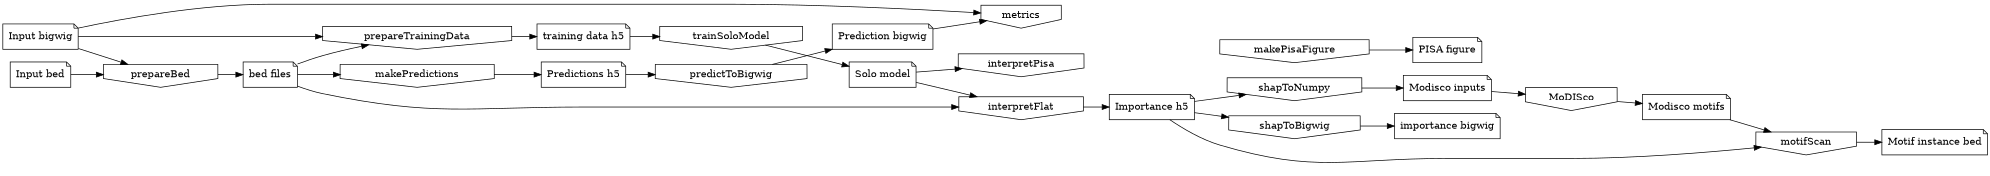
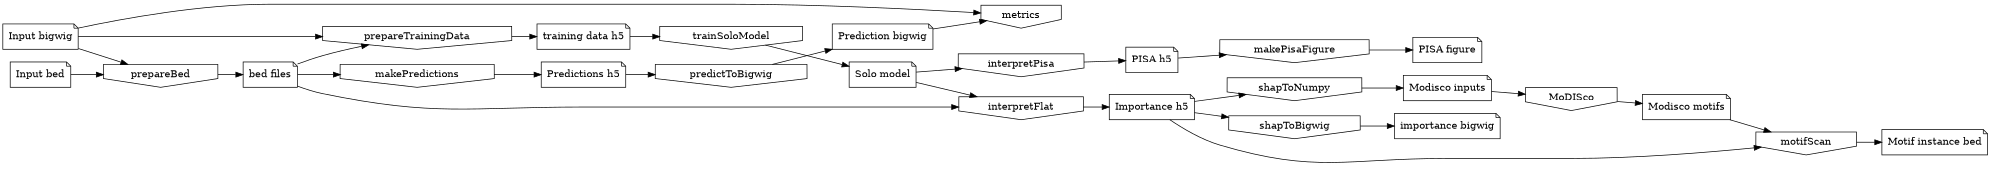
  digraph {
    rankdir=LR
    node [shape=note]
    n1 [label="Input bed"]
    n2 [label=prepareBed shape=invhouse]
    n3 [label="bed files"]
    n4 [label="Input bigwig"]
    n5 [label=prepareTrainingData shape=invhouse]
    n6 [label=metrics shape=invhouse]
    n7 [label="training data h5"]
    n8 [label=makePredictions shape=invhouse]
    n9 [label=interpretFlat shape=invhouse]
    n10 [label="Predictions h5"]
    n11 [label="Importance h5"]
    n12 [label=trainSoloModel shape=invhouse]
    n13 [label="Solo model"]
    n14 [label=interpretPisa shape=invhouse]
+   n15 [label="PISA h5"]
    n16 [label=predictToBigwig shape=invhouse]
    n17 [label="Prediction bigwig"]
    n18 [label=shapToNumpy shape=invhouse]
    n19 [label=shapToBigwig shape=invhouse]
    n20 [label=motifScan shape=invhouse]
    n21 [label="Modisco inputs"]
    n22 [label="importance bigwig"]
    n23 [label="Motif instance bed"]
    n24 [label=makePisaFigure shape=invhouse]
    n25 [label="PISA figure"]
    n26 [label=MoDISco shape=invhouse]
    n27 [label="Modisco motifs"]
    n1 -> n2
    n2 -> n3
    n3 -> n5
    n3 -> n8
    n3 -> n9
    n4 -> n2
    n4 -> n5
    n4 -> n6
    n5 -> n7
    n7 -> n12
    n8 -> n10
    n9 -> n11
    n10 -> n16
    n11 -> n18
    n11 -> n19
    n11 -> n20
    n12 -> n13
    n13 -> n9
    n13 -> n14
+   n14 -> n15
+   n15 -> n24
    n16 -> n17
    n17 -> n6
    n18 -> n21
    n19 -> n22
    n20 -> n23
    n21 -> n26
    n24 -> n25
    n26 -> n27
    n27 -> n20
  }
